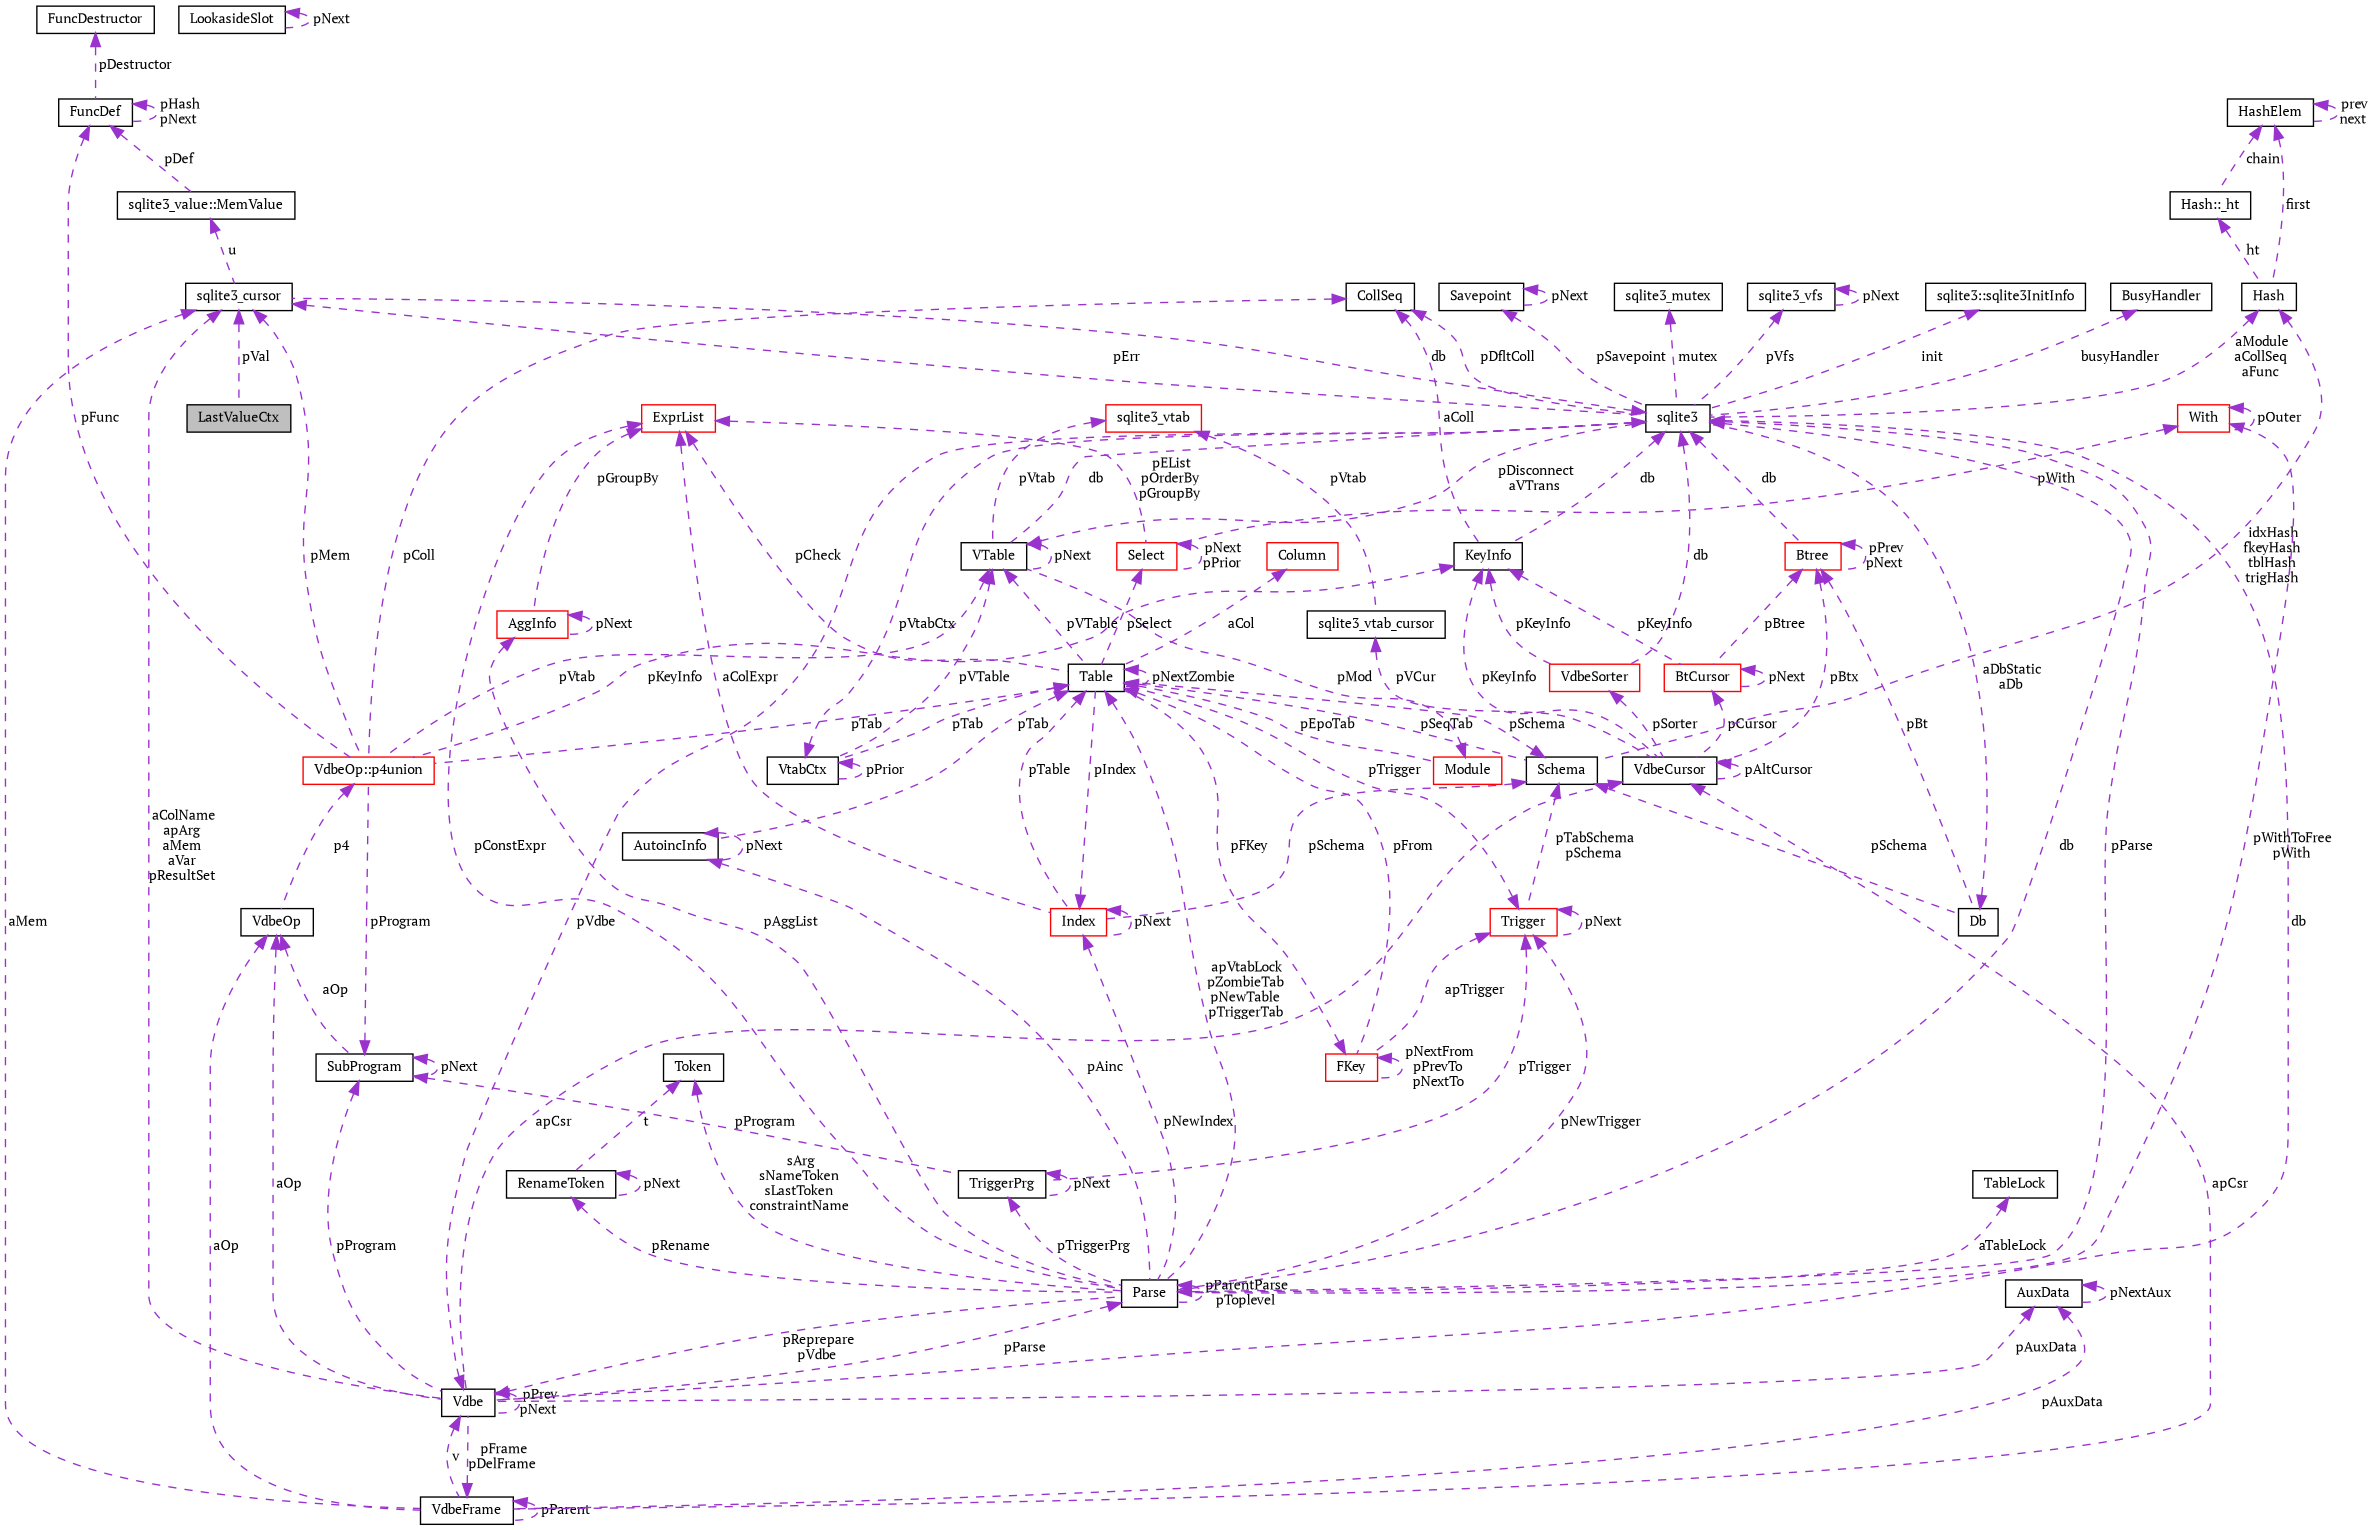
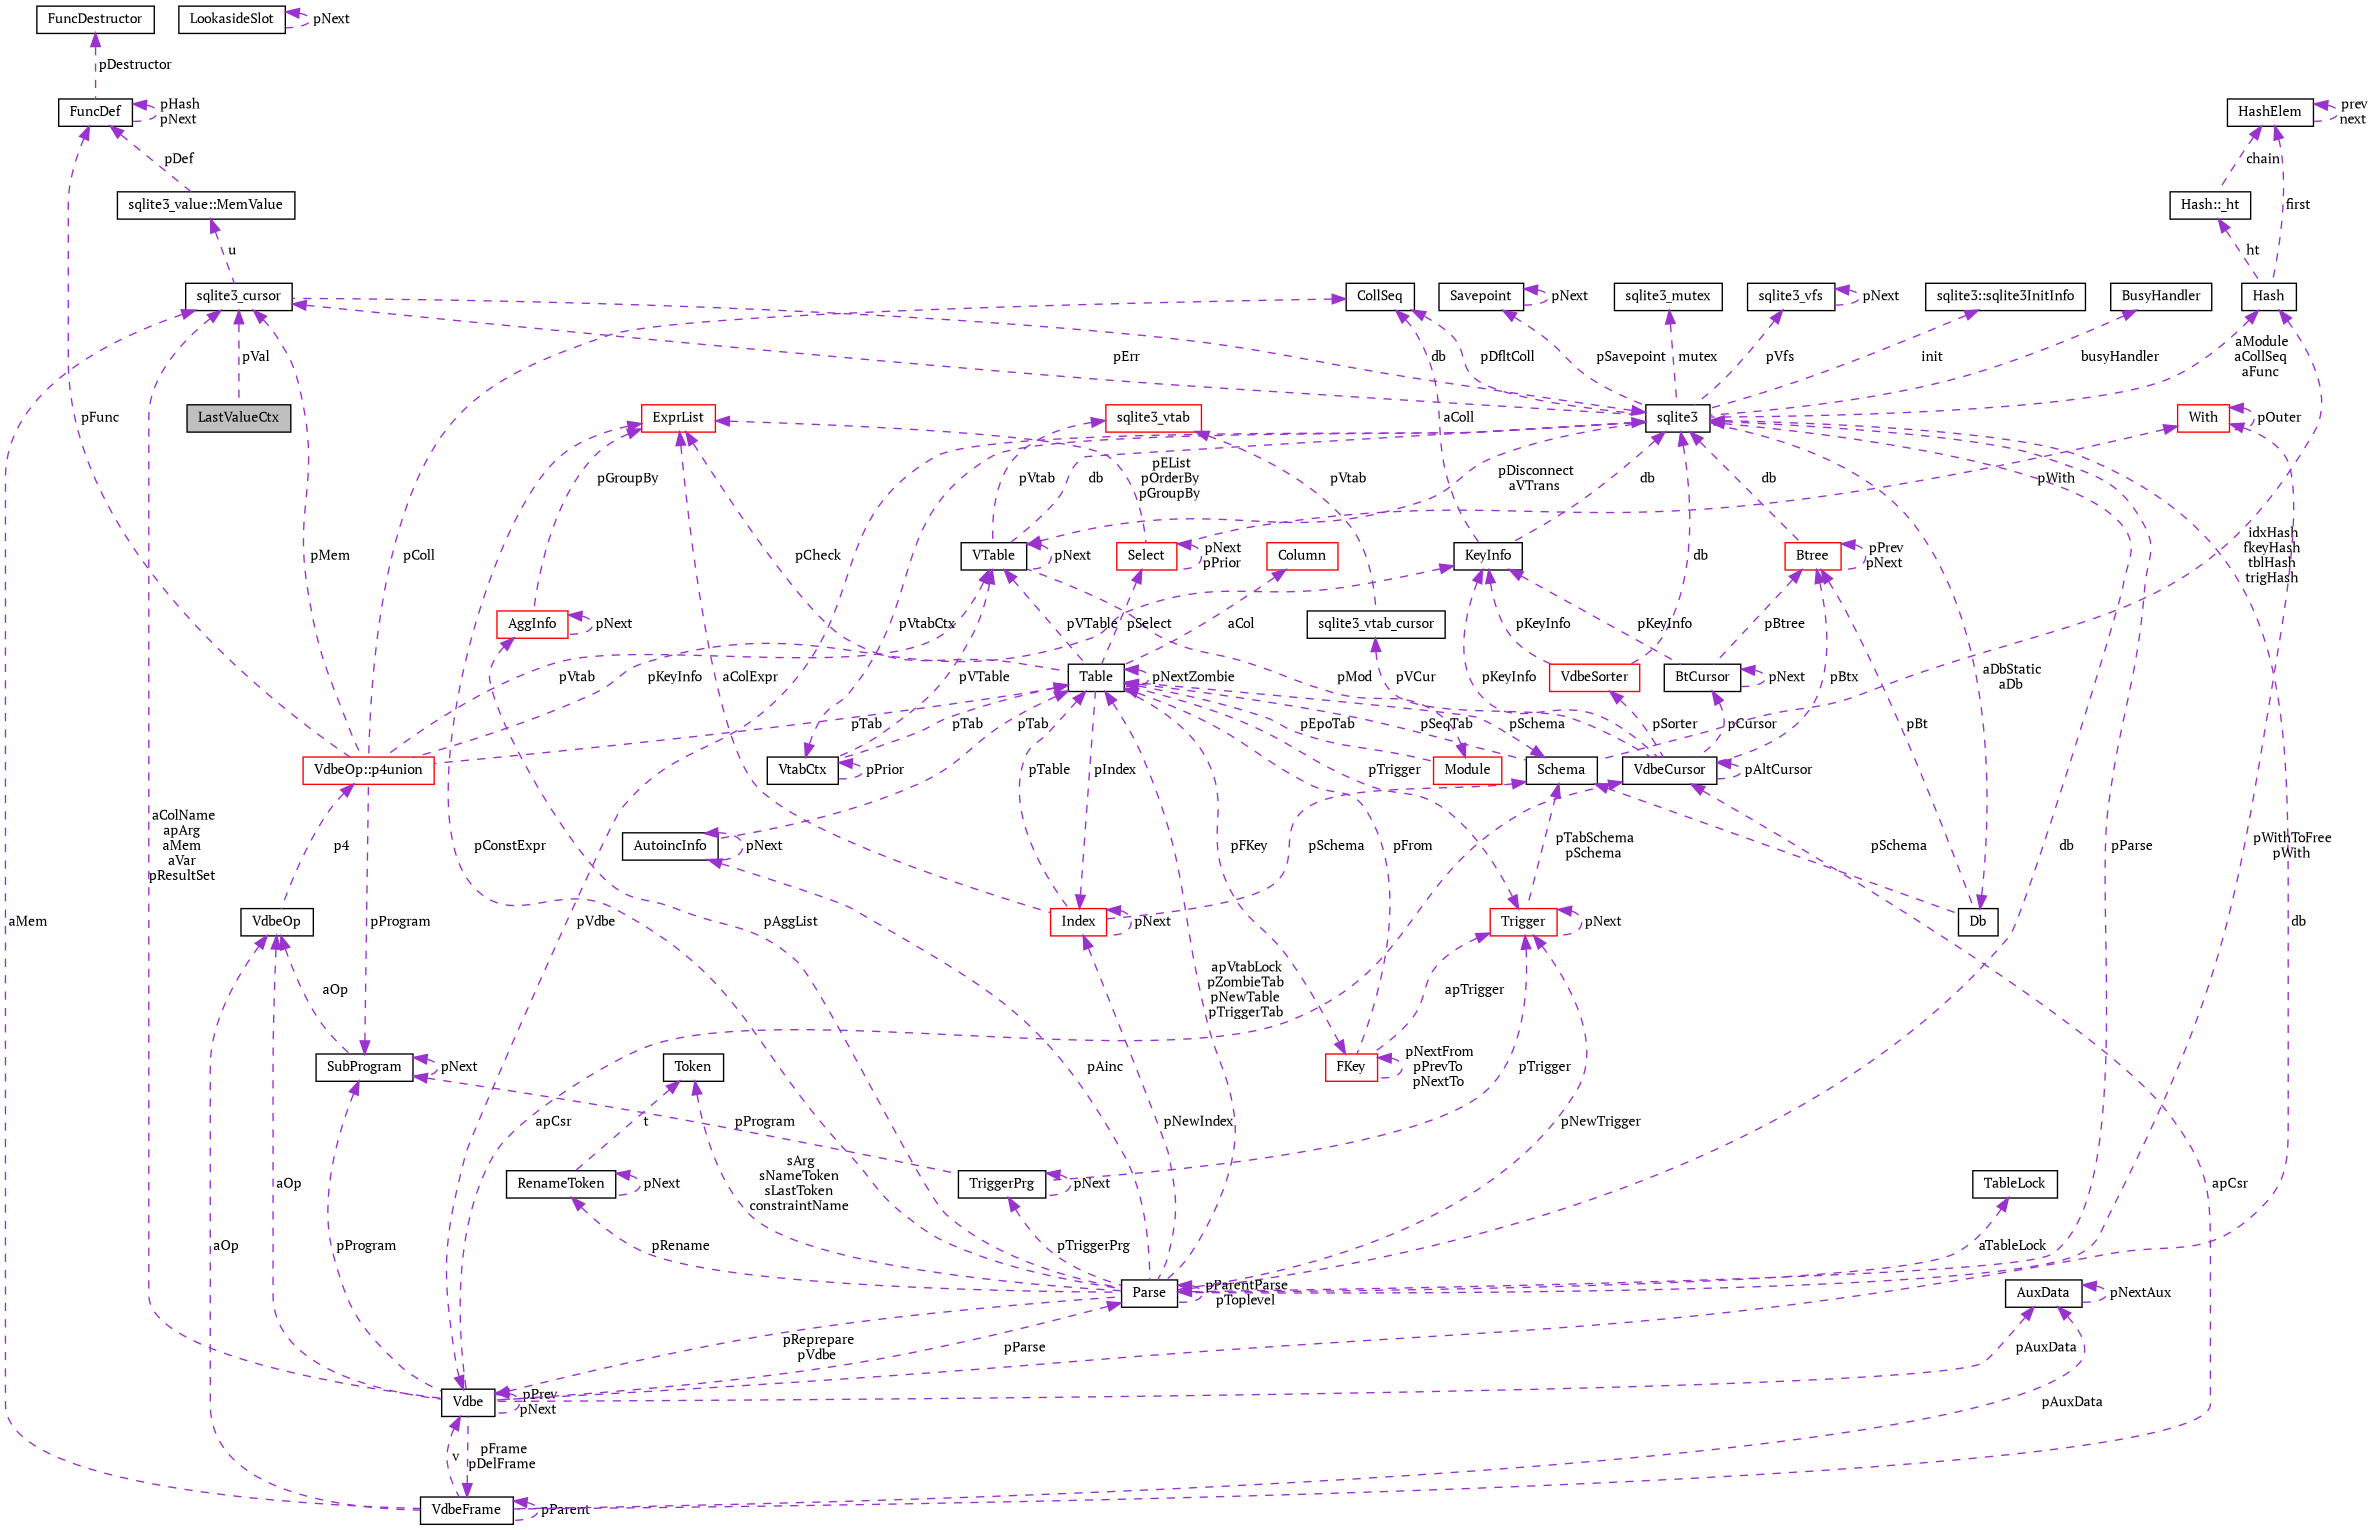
  digraph {
    fontname="PT Serif"
    node [color=black fillcolor=white fontname="PT Serif" fontsize=10 shape=record style=filled]
    edge [color=darkorchid3 dir=back fontname="PT Serif" fontsize=10 labelfontname=Helvetica labelfontsize=10 style=dashed]
    n1 [fillcolor=grey75 fontcolor=black height=0.2 label=LastValueCtx width=0.4]
    n2 [height=0.2 label=sqlite3_cursor width=0.4]
    n3 [height=0.2 label=sqlite3 width=0.4]
    n4 [height=0.2 label=Vdbe width=0.4]
    n5 [height=0.2 label=VdbeFrame width=0.4]
    n6 [color=red height=0.2 label="VdbeOp::p4union" width=0.4]
    n7 [height=0.2 label=KeyInfo width=0.4]
    n8 [color=red height=0.2 label=Btree width=0.4]
    n9 [color=red height=0.2 label=VdbeSorter width=0.4]
    n10 [height=0.2 label=VTable width=0.4]
    n11 [height=0.2 label=Parse width=0.4]
    n12 [height=0.2 label=VdbeOp width=0.4]
    n13 [height=0.2 label=VdbeCursor width=0.4]
-   n14 [color=red height=0.2 label=BtCursor width=0.4]
+   n14 [height=0.2 label=BtCursor width=0.4]
    n15 [height=0.2 label=Db width=0.4]
    n16 [height=0.2 label=Table width=0.4]
    n17 [height=0.2 label=VtabCtx width=0.4]
    n18 [height=0.2 label=AuxData width=0.4]
    n19 [height=0.2 label=CollSeq width=0.4]
    n20 [height=0.2 label=sqlite3_vtab_cursor width=0.4]
    n21 [color=red height=0.2 label=sqlite3_vtab width=0.4]
    n22 [height=0.2 label=SubProgram width=0.4]
    n23 [height=0.2 label=TriggerPrg width=0.4]
    n24 [color=red height=0.2 label=Module width=0.4]
    n25 [height=0.2 label=Schema width=0.4]
    n26 [color=red height=0.2 label=FKey width=0.4]
    n27 [color=red height=0.2 label=Index width=0.4]
    n28 [height=0.2 label=AutoincInfo width=0.4]
    n29 [color=red height=0.2 label=Trigger width=0.4]
    n30 [height=0.2 label=Hash width=0.4]
    n31 [height=0.2 label="Hash::_ht" width=0.4]
    n32 [height=0.2 label=HashElem width=0.4]
    n33 [color=red height=0.2 label=Column width=0.4]
    n34 [color=red height=0.2 label=Select width=0.4]
    n35 [color=red height=0.2 label=With width=0.4]
    n36 [color=red height=0.2 label=ExprList width=0.4]
    n37 [color=red height=0.2 label=AggInfo width=0.4]
    n38 [height=0.2 label=FuncDef width=0.4]
    n39 [height=0.2 label="sqlite3_value::MemValue" width=0.4]
    n40 [height=0.2 label=FuncDestructor width=0.4]
    n41 [height=0.2 label=TableLock width=0.4]
    n42 [height=0.2 label=Token width=0.4]
    n43 [height=0.2 label=RenameToken width=0.4]
    n44 [height=0.2 label=Savepoint width=0.4]
    n45 [height=0.2 label=LookasideSlot width=0.4]
    n46 [height=0.2 label=sqlite3_mutex width=0.4]
    n47 [height=0.2 label=sqlite3_vfs width=0.4]
    n48 [height=0.2 label="sqlite3::sqlite3InitInfo" width=0.4]
    n49 [height=0.2 label=BusyHandler width=0.4]
    n2 -> n1 [label=" pVal"]
    n2 -> n3 [label=" pErr"]
    n2 -> n4 [label=" aColName\napArg\naMem\naVar\npResultSet"]
    n2 -> n5 [label=" aMem"]
    n2 -> n6 [label=" pMem"]
    n3 -> n2 [label=" db"]
    n3 -> n4 [label=" db"]
    n3 -> n7 [label=" db"]
    n3 -> n8 [label=" db"]
    n3 -> n9 [label=" db"]
    n3 -> n10 [label=" db"]
    n3 -> n11 [label=" db"]
    n4 -> n3 [label=" pVdbe"]
    n4 -> n4 [label=" pPrev\npNext"]
    n4 -> n5 [label=" v"]
    n4 -> n11 [label=" pReprepare\npVdbe"]
    n5 -> n4 [label=" pFrame\npDelFrame"]
    n5 -> n5 [label=" pParent"]
    n6 -> n12 [label=" p4"]
    n7 -> n6 [label=" pKeyInfo"]
    n7 -> n9 [label=" pKeyInfo"]
    n7 -> n13 [label=" pKeyInfo"]
    n7 -> n14 [label=" pKeyInfo"]
    n8 -> n8 [label=" pPrev\npNext"]
    n8 -> n13 [label=" pBtx"]
    n8 -> n14 [label=" pBtree"]
    n8 -> n15 [label=" pBt"]
    n9 -> n13 [label=" pSorter"]
    n10 -> n3 [label=" pDisconnect\naVTrans"]
    n10 -> n6 [label=" pVtab"]
    n10 -> n10 [label=" pNext"]
    n10 -> n16 [label=" pVTable"]
    n10 -> n17 [label=" pVTable"]
    n11 -> n3 [label=" pParse"]
    n11 -> n4 [label=" pParse"]
    n11 -> n11 [label=" pParentParse\npToplevel"]
    n12 -> n4 [label=" aOp"]
    n12 -> n5 [label=" aOp"]
    n12 -> n22 [label=" aOp"]
    n13 -> n4 [label=" apCsr"]
    n13 -> n5 [label=" apCsr"]
    n13 -> n13 [label=" pAltCursor"]
    n14 -> n13 [label=" pCursor"]
    n14 -> n14 [label=" pNext"]
    n15 -> n3 [label=" aDbStatic\naDb"]
    n16 -> n6 [label=" pTab"]
    n16 -> n11 [label=" apVtabLock\npZombieTab\npNewTable\npTriggerTab"]
    n16 -> n16 [label=" pNextZombie"]
    n16 -> n17 [label=" pTab"]
    n16 -> n24 [label=" pEpoTab"]
    n16 -> n25 [label=" pSeqTab"]
    n16 -> n26 [label=" pFrom"]
    n16 -> n27 [label=" pTable"]
    n16 -> n28 [label=" pTab"]
    n17 -> n3 [label=" pVtabCtx"]
    n17 -> n17 [label=" pPrior"]
    n18 -> n4 [label=" pAuxData"]
    n18 -> n5 [label=" pAuxData"]
    n18 -> n18 [label=" pNextAux"]
    n19 -> n3 [label=" pDfltColl"]
    n19 -> n6 [label=" pColl"]
    n19 -> n7 [label=" aColl"]
    n20 -> n13 [label=" pVCur"]
    n21 -> n10 [label=" pVtab"]
    n21 -> n20 [label=" pVtab"]
    n22 -> n4 [label=" pProgram"]
    n22 -> n6 [label=" pProgram"]
    n22 -> n22 [label=" pNext"]
    n22 -> n23 [label=" pProgram"]
    n23 -> n11 [label=" pTriggerPrg"]
    n23 -> n23 [label=" pNext"]
    n24 -> n10 [label=" pMod"]
    n25 -> n15 [label=" pSchema"]
    n25 -> n16 [label=" pSchema"]
    n25 -> n27 [label=" pSchema"]
    n25 -> n29 [label=" pTabSchema\npSchema"]
    n26 -> n16 [label=" pFKey"]
    n26 -> n26 [label=" pNextFrom\npPrevTo\npNextTo"]
    n27 -> n11 [label=" pNewIndex"]
    n27 -> n16 [label=" pIndex"]
    n27 -> n27 [label=" pNext"]
    n28 -> n11 [label=" pAinc"]
    n28 -> n28 [label=" pNext"]
    n29 -> n11 [label=" pNewTrigger"]
    n29 -> n16 [label=" pTrigger"]
    n29 -> n23 [label=" pTrigger"]
    n29 -> n26 [label=" apTrigger"]
    n29 -> n29 [label=" pNext"]
    n30 -> n3 [label=" aModule\naCollSeq\naFunc"]
    n30 -> n25 [label=" idxHash\nfkeyHash\ntblHash\ntrigHash"]
    n31 -> n30 [label=" ht"]
    n32 -> n30 [label=" first"]
    n32 -> n31 [label=" chain"]
    n32 -> n32 [label=" prev\nnext"]
    n33 -> n16 [label=" aCol"]
    n34 -> n16 [label=" pSelect"]
    n34 -> n34 [label=" pNext\npPrior"]
    n35 -> n11 [label=" pWithToFree\npWith"]
    n35 -> n34 [label=" pWith"]
    n35 -> n35 [label=" pOuter"]
    n36 -> n11 [label=" pConstExpr"]
    n36 -> n16 [label=" pCheck"]
    n36 -> n27 [label=" aColExpr"]
    n36 -> n34 [label=" pEList\npOrderBy\npGroupBy"]
    n36 -> n37 [label=" pGroupBy"]
    n37 -> n11 [label=" pAggList"]
    n37 -> n37 [label=" pNext"]
    n38 -> n6 [label=" pFunc"]
    n38 -> n38 [label=" pHash\npNext"]
    n38 -> n39 [label=" pDef"]
    n39 -> n2 [label=" u"]
    n40 -> n38 [label=" pDestructor"]
    n41 -> n11 [label=" aTableLock"]
    n42 -> n11 [label=" sArg\nsNameToken\nsLastToken\nconstraintName"]
    n42 -> n43 [label=" t"]
    n43 -> n11 [label=" pRename"]
    n43 -> n43 [label=" pNext"]
    n44 -> n3 [label=" pSavepoint"]
    n44 -> n44 [label=" pNext"]
    n45 -> n45 [label=" pNext"]
    n46 -> n3 [label=" mutex"]
    n47 -> n3 [label=" pVfs"]
    n47 -> n47 [label=" pNext"]
    n48 -> n3 [label=" init"]
    n49 -> n3 [label=" busyHandler"]
  }
